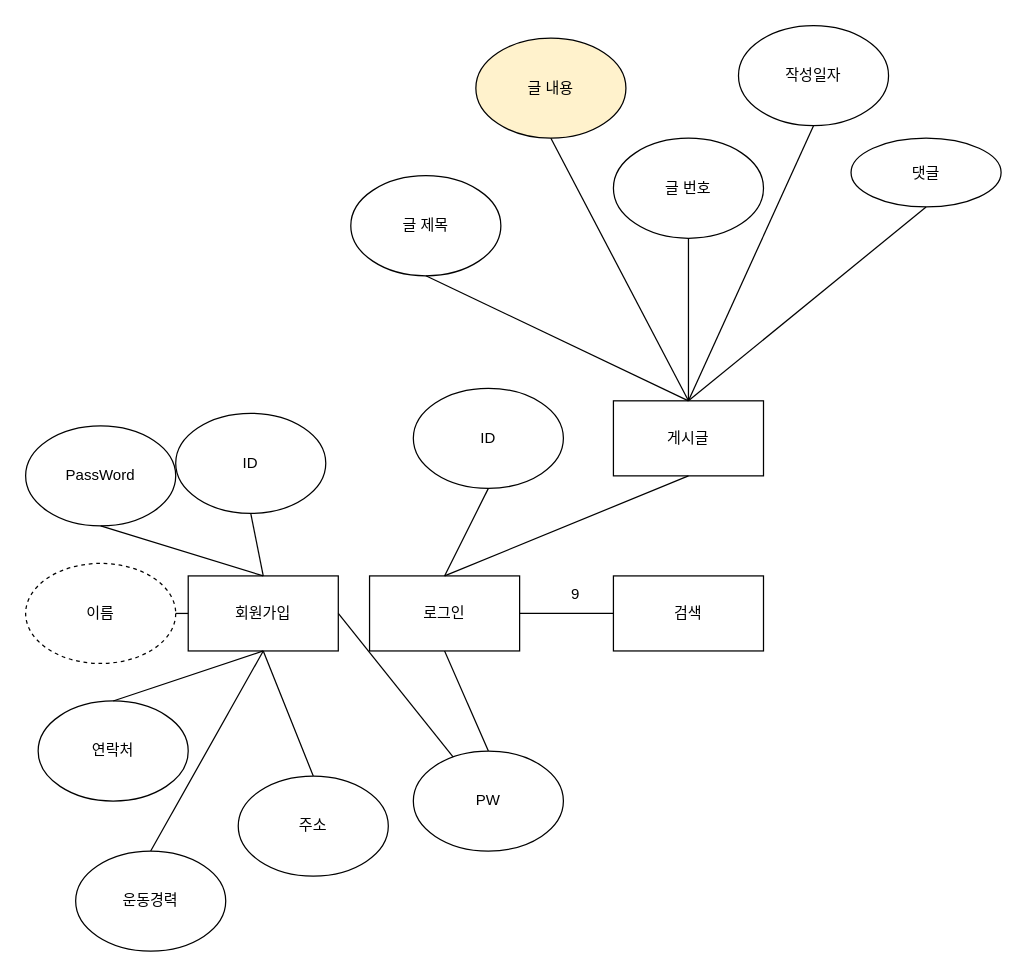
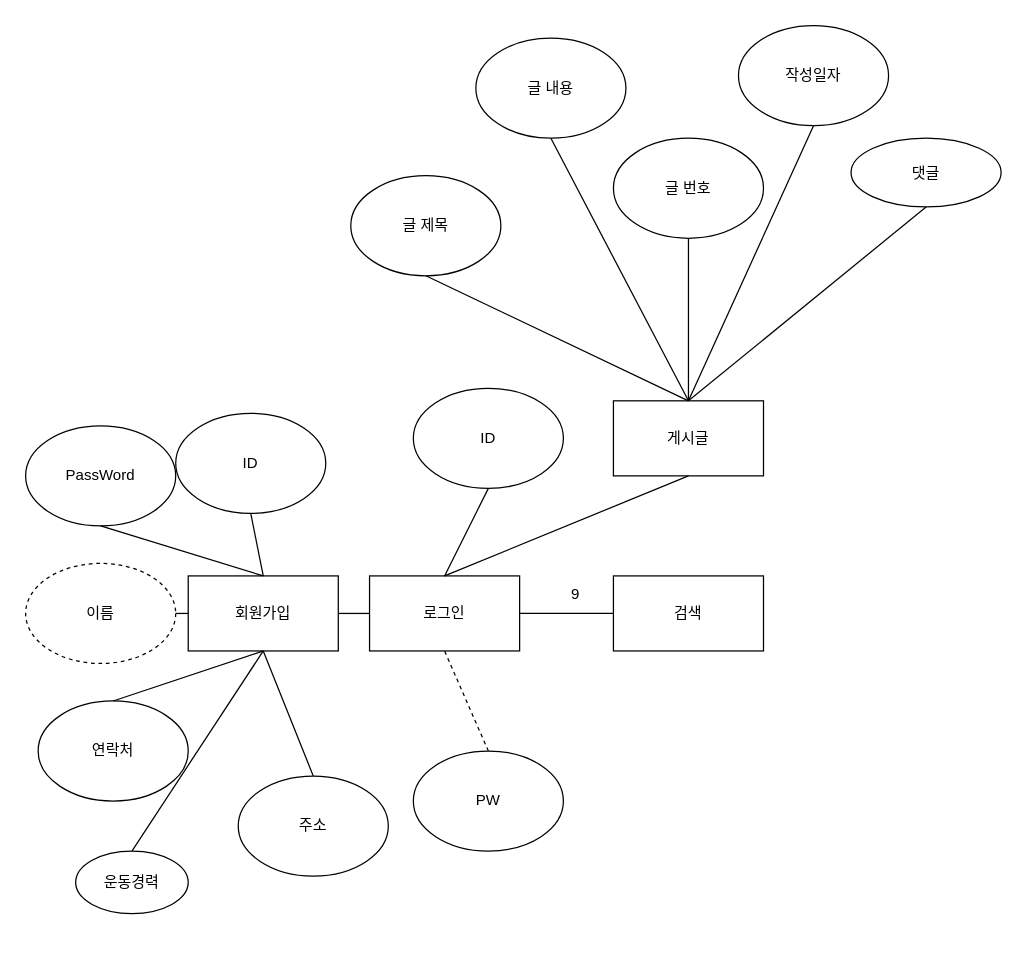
  <mxCell id="0" />
  <mxCell id="1" parent="0" />
  <mxCell id="2" value="검색" style="rounded=0;whiteSpace=wrap;html=1;" vertex="1" parent="1"><mxGeometry x="490" y="460" width="120" height="60" as="geometry" /></mxCell>
  <mxCell id="3" value="" style="endArrow=none;html=1;rounded=0;exitX=1;exitY=0.5;exitDx=0;exitDy=0;entryX=0;entryY=0.5;entryDx=0;entryDy=0;" edge="1" parent="1" source="5" target="2"><mxGeometry width="50" height="50" relative="1" as="geometry"><mxPoint x="450" y="490" as="sourcePoint" /><mxPoint x="440" y="440" as="targetPoint" /></mxGeometry></mxCell>
  <mxCell id="4" value="ID" style="ellipse;whiteSpace=wrap;html=1;" vertex="1" parent="1"><mxGeometry x="330" y="310" width="120" height="80" as="geometry" /></mxCell>
  <mxCell id="5" value="로그인" style="rounded=0;whiteSpace=wrap;html=1;" vertex="1" parent="1"><mxGeometry x="295" y="460" width="120" height="60" as="geometry" /></mxCell>
  <mxCell id="6" value="" style="endArrow=none;html=1;rounded=0;entryX=0.5;entryY=1;entryDx=0;entryDy=0;exitX=0.5;exitY=0;exitDx=0;exitDy=0;" edge="1" parent="1" source="5" target="4"><mxGeometry width="50" height="50" relative="1" as="geometry"><mxPoint x="360" y="460" as="sourcePoint" /><mxPoint x="410" y="410" as="targetPoint" /></mxGeometry></mxCell>
  <mxCell id="7" value="PW" style="ellipse;whiteSpace=wrap;html=1;" vertex="1" parent="1"><mxGeometry x="330" y="600" width="120" height="80" as="geometry" /></mxCell>
- <mxCell id="8" value="" style="endArrow=none;html=1;rounded=0;exitX=0.5;exitY=0;exitDx=0;exitDy=0;entryX=0.5;entryY=1;entryDx=0;entryDy=0;" edge="1" parent="1" source="7" target="5"><mxGeometry width="50" height="50" relative="1" as="geometry"><mxPoint x="340" y="80" as="sourcePoint" /><mxPoint x="390" y="30" as="targetPoint" /></mxGeometry></mxCell>
+ <mxCell id="8" value="" style="endArrow=none;html=1;rounded=0;exitX=0.5;exitY=0;exitDx=0;exitDy=0;entryX=0.5;entryY=1;entryDx=0;entryDy=0;dashed=1;" edge="1" parent="1" source="7" target="5"><mxGeometry width="50" height="50" relative="1" as="geometry"><mxPoint x="340" y="80" as="sourcePoint" /><mxPoint x="390" y="30" as="targetPoint" /></mxGeometry></mxCell>
  <mxCell id="9" value="회원가입" style="rounded=0;whiteSpace=wrap;html=1;" vertex="1" parent="1"><mxGeometry x="150" y="460" width="120" height="60" as="geometry" /></mxCell>
- <mxCell id="10" value="" style="endArrow=none;html=1;rounded=0;exitX=1;exitY=0.5;exitDx=0;exitDy=0;" edge="1" parent="1" source="9" target="7"><mxGeometry width="50" height="50" relative="1" as="geometry"><mxPoint x="290" y="490" as="sourcePoint" /><mxPoint x="340" y="440" as="targetPoint" /></mxGeometry></mxCell>
+ <mxCell id="10" value="" style="endArrow=none;html=1;rounded=0;exitX=1;exitY=0.5;exitDx=0;exitDy=0;entryX=0;entryY=0.5;entryDx=0;entryDy=0;" edge="1" parent="1" source="9" target="5"><mxGeometry width="50" height="50" relative="1" as="geometry"><mxPoint x="290" y="490" as="sourcePoint" /><mxPoint x="340" y="440" as="targetPoint" /></mxGeometry></mxCell>
  <mxCell id="11" value="ID" style="ellipse;whiteSpace=wrap;html=1;" vertex="1" parent="1"><mxGeometry x="140" y="330" width="120" height="80" as="geometry" /></mxCell>
  <mxCell id="12" value="" style="endArrow=none;html=1;rounded=0;entryX=0.5;entryY=1;entryDx=0;entryDy=0;exitX=0.5;exitY=0;exitDx=0;exitDy=0;" edge="1" parent="1" source="9" target="11"><mxGeometry width="50" height="50" relative="1" as="geometry"><mxPoint x="180" y="470" as="sourcePoint" /><mxPoint x="230" y="420" as="targetPoint" /></mxGeometry></mxCell>
  <mxCell id="13" value="PassWord" style="ellipse;whiteSpace=wrap;html=1;" vertex="1" parent="1"><mxGeometry x="20" y="340" width="120" height="80" as="geometry" /></mxCell>
  <mxCell id="14" value="" style="endArrow=none;html=1;rounded=0;entryX=0.5;entryY=1;entryDx=0;entryDy=0;exitX=0.5;exitY=0;exitDx=0;exitDy=0;" edge="1" parent="1" source="9" target="13"><mxGeometry width="50" height="50" relative="1" as="geometry"><mxPoint x="80" y="480" as="sourcePoint" /><mxPoint x="130" y="430" as="targetPoint" /></mxGeometry></mxCell>
  <mxCell id="15" value="이름" style="ellipse;whiteSpace=wrap;html=1;dashed=1;" vertex="1" parent="1"><mxGeometry x="20" y="450" width="120" height="80" as="geometry" /></mxCell>
  <mxCell id="16" value="" style="endArrow=none;html=1;rounded=0;entryX=0;entryY=0.5;entryDx=0;entryDy=0;exitX=1;exitY=0.5;exitDx=0;exitDy=0;" edge="1" parent="1" source="15" target="9"><mxGeometry width="50" height="50" relative="1" as="geometry"><mxPoint x="130" y="560" as="sourcePoint" /><mxPoint x="180" y="510" as="targetPoint" /></mxGeometry></mxCell>
  <mxCell id="17" value="연락처" style="ellipse;whiteSpace=wrap;html=1;" vertex="1" parent="1"><mxGeometry x="30" y="560" width="120" height="80" as="geometry" /></mxCell>
  <mxCell id="18" value="" style="endArrow=none;html=1;rounded=0;entryX=0.5;entryY=1;entryDx=0;entryDy=0;exitX=0.5;exitY=0;exitDx=0;exitDy=0;" edge="1" parent="1" source="17" target="9"><mxGeometry width="50" height="50" relative="1" as="geometry"><mxPoint x="120" y="90" as="sourcePoint" /><mxPoint x="170" y="40" as="targetPoint" /></mxGeometry></mxCell>
- <mxCell id="19" value="운동경력" style="ellipse;whiteSpace=wrap;html=1;" vertex="1" parent="1"><mxGeometry x="60" y="680" width="120" height="80" as="geometry" /></mxCell>
+ <mxCell id="19" value="운동경력" style="ellipse;whiteSpace=wrap;html=1;" vertex="1" parent="1"><mxGeometry x="60" y="680" width="90" height="50" as="geometry" /></mxCell>
  <mxCell id="20" value="" style="endArrow=none;html=1;rounded=0;entryX=0.5;entryY=1;entryDx=0;entryDy=0;exitX=0.5;exitY=0;exitDx=0;exitDy=0;" edge="1" parent="1" source="19" target="9"><mxGeometry width="50" height="50" relative="1" as="geometry"><mxPoint x="140" y="90" as="sourcePoint" /><mxPoint x="190" y="40" as="targetPoint" /></mxGeometry></mxCell>
  <mxCell id="21" value="주소" style="ellipse;whiteSpace=wrap;html=1;" vertex="1" parent="1"><mxGeometry x="190" y="620" width="120" height="80" as="geometry" /></mxCell>
  <mxCell id="22" value="" style="endArrow=none;html=1;rounded=0;entryX=0.5;entryY=1;entryDx=0;entryDy=0;exitX=0.5;exitY=0;exitDx=0;exitDy=0;" edge="1" parent="1" source="21" target="9"><mxGeometry width="50" height="50" relative="1" as="geometry"><mxPoint x="190" y="120" as="sourcePoint" /><mxPoint x="240" y="70" as="targetPoint" /></mxGeometry></mxCell>
  <mxCell id="23" value="9" style="text;html=1;strokeColor=none;fillColor=none;align=center;verticalAlign=middle;whiteSpace=wrap;rounded=0;" vertex="1" parent="1"><mxGeometry x="450" y="460" width="20" height="30" as="geometry" /></mxCell>
  <mxCell id="24" value="게시글" style="rounded=0;whiteSpace=wrap;html=1;" vertex="1" parent="1"><mxGeometry x="490" y="320" width="120" height="60" as="geometry" /></mxCell>
  <mxCell id="25" value="" style="endArrow=none;html=1;rounded=0;entryX=0.5;entryY=1;entryDx=0;entryDy=0;exitX=0.5;exitY=0;exitDx=0;exitDy=0;" edge="1" parent="1" source="5" target="24"><mxGeometry width="50" height="50" relative="1" as="geometry"><mxPoint x="420" y="510" as="sourcePoint" /><mxPoint x="470" y="460" as="targetPoint" /></mxGeometry></mxCell>
  <mxCell id="26" value="댓글" style="ellipse;whiteSpace=wrap;html=1;" vertex="1" parent="1"><mxGeometry x="680" y="110" width="120" height="55" as="geometry" /></mxCell>
  <mxCell id="27" value="작성일자" style="ellipse;whiteSpace=wrap;html=1;" vertex="1" parent="1"><mxGeometry x="590" y="20" width="120" height="80" as="geometry" /></mxCell>
- <mxCell id="28" value="글 내용" style="ellipse;whiteSpace=wrap;html=1;fillColor=#fff2cc;" vertex="1" parent="1"><mxGeometry x="380" y="30" width="120" height="80" as="geometry" /></mxCell>
+ <mxCell id="28" value="글 내용" style="ellipse;whiteSpace=wrap;html=1;" vertex="1" parent="1"><mxGeometry x="380" y="30" width="120" height="80" as="geometry" /></mxCell>
  <mxCell id="29" value="글 번호" style="ellipse;whiteSpace=wrap;html=1;" vertex="1" parent="1"><mxGeometry x="490" y="110" width="120" height="80" as="geometry" /></mxCell>
  <mxCell id="30" value="글 제목" style="ellipse;whiteSpace=wrap;html=1;" vertex="1" parent="1"><mxGeometry x="280" y="140" width="120" height="80" as="geometry" /></mxCell>
  <mxCell id="31" value="" style="endArrow=none;html=1;rounded=0;exitX=0.5;exitY=0;exitDx=0;exitDy=0;entryX=0.5;entryY=1;entryDx=0;entryDy=0;" edge="1" parent="1" source="24" target="29"><mxGeometry width="50" height="50" relative="1" as="geometry"><mxPoint x="560" y="290" as="sourcePoint" /><mxPoint x="610" y="240" as="targetPoint" /></mxGeometry></mxCell>
  <mxCell id="32" value="" style="endArrow=none;html=1;rounded=0;exitX=0.5;exitY=0;exitDx=0;exitDy=0;entryX=0.5;entryY=1;entryDx=0;entryDy=0;" edge="1" parent="1" source="24" target="30"><mxGeometry width="50" height="50" relative="1" as="geometry"><mxPoint x="460" y="270" as="sourcePoint" /><mxPoint x="510" y="220" as="targetPoint" /></mxGeometry></mxCell>
  <mxCell id="33" value="" style="endArrow=none;html=1;rounded=0;exitX=0.5;exitY=0;exitDx=0;exitDy=0;entryX=0.5;entryY=1;entryDx=0;entryDy=0;" edge="1" parent="1" source="24" target="28"><mxGeometry width="50" height="50" relative="1" as="geometry"><mxPoint x="390" y="150" as="sourcePoint" /><mxPoint x="440" y="100" as="targetPoint" /></mxGeometry></mxCell>
  <mxCell id="34" value="" style="endArrow=none;html=1;rounded=0;exitX=0.5;exitY=0;exitDx=0;exitDy=0;entryX=0.5;entryY=1;entryDx=0;entryDy=0;" edge="1" parent="1" source="24" target="27"><mxGeometry width="50" height="50" relative="1" as="geometry"><mxPoint x="590" y="280" as="sourcePoint" /><mxPoint x="640" y="230" as="targetPoint" /></mxGeometry></mxCell>
  <mxCell id="35" value="" style="endArrow=none;html=1;rounded=0;entryX=0.5;entryY=1;entryDx=0;entryDy=0;exitX=0.5;exitY=0;exitDx=0;exitDy=0;" edge="1" parent="1" source="24" target="26"><mxGeometry width="50" height="50" relative="1" as="geometry"><mxPoint x="670" y="270" as="sourcePoint" /><mxPoint x="720" y="220" as="targetPoint" /></mxGeometry></mxCell>
